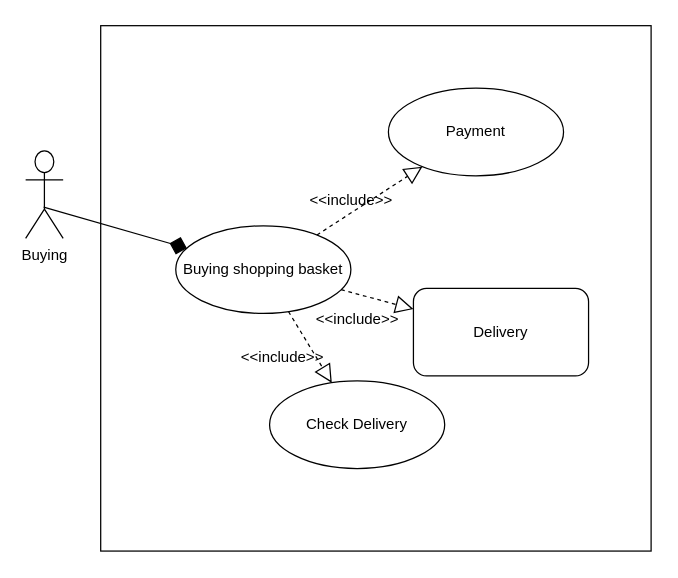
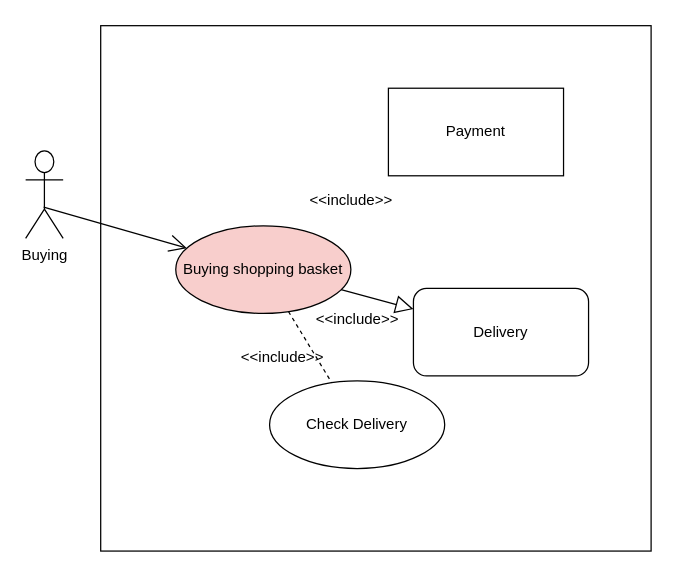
  <mxCell id="0" />
  <mxCell id="1" parent="0" />
  <mxCell id="2" value="" style="rounded=0;whiteSpace=wrap;html=1;" parent="1" vertex="1"><mxGeometry x="80" y="20" width="440" height="420" as="geometry" /></mxCell>
  <mxCell id="3" value="Buying" style="shape=umlActor;verticalLabelPosition=bottom;verticalAlign=top;html=1;" parent="1" vertex="1"><mxGeometry x="20" y="120" width="30" height="70" as="geometry" /></mxCell>
- <mxCell id="4" value="Buying shopping basket" style="ellipse;whiteSpace=wrap;html=1;" parent="1" vertex="1"><mxGeometry x="140" y="180" width="140" height="70" as="geometry" /></mxCell>
- <mxCell id="5" value="Payment" style="ellipse;whiteSpace=wrap;html=1;" parent="1" vertex="1"><mxGeometry x="310" y="70" width="140" height="70" as="geometry" /></mxCell>
+ <mxCell id="4" value="Buying shopping basket" style="ellipse;whiteSpace=wrap;html=1;fillColor=#f8cecc;" parent="1" vertex="1"><mxGeometry x="140" y="180" width="140" height="70" as="geometry" /></mxCell>
+ <mxCell id="5" value="Payment" style="whiteSpace=wrap;html=1;rounded=0;" parent="1" vertex="1"><mxGeometry x="310" y="70" width="140" height="70" as="geometry" /></mxCell>
  <mxCell id="6" value="Delivery" style="whiteSpace=wrap;html=1;rounded=1;" parent="1" vertex="1"><mxGeometry x="330" y="230" width="140" height="70" as="geometry" /></mxCell>
- <mxCell id="7" value="" style="endArrow=diamond;endFill=1;endSize=12;html=1;rounded=0;exitX=0.48;exitY=0.643;exitDx=0;exitDy=0;exitPerimeter=0;" parent="1" source="3" target="4" edge="1"><mxGeometry width="160" relative="1" as="geometry"><mxPoint x="310" y="200" as="sourcePoint" /><mxPoint x="470" y="200" as="targetPoint" /></mxGeometry></mxCell>
- <mxCell id="8" value="" style="endArrow=block;dashed=1;endFill=0;endSize=12;html=1;rounded=0;" parent="1" source="4" target="5" edge="1"><mxGeometry width="160" relative="1" as="geometry"><mxPoint x="310" y="200" as="sourcePoint" /><mxPoint x="470" y="200" as="targetPoint" /></mxGeometry></mxCell>
+ <mxCell id="7" value="" style="endArrow=open;endFill=1;endSize=12;html=1;rounded=0;exitX=0.48;exitY=0.643;exitDx=0;exitDy=0;exitPerimeter=0;" parent="1" source="3" target="4" edge="1"><mxGeometry width="160" relative="1" as="geometry"><mxPoint x="310" y="200" as="sourcePoint" /><mxPoint x="470" y="200" as="targetPoint" /></mxGeometry></mxCell>
  <mxCell id="9" value="&amp;lt;&amp;lt;include&amp;gt;&amp;gt;" style="text;html=1;align=center;verticalAlign=middle;resizable=0;points=[];autosize=1;strokeColor=none;fillColor=none;" parent="1" vertex="1"><mxGeometry x="235" y="145" width="90" height="30" as="geometry" /></mxCell>
- <mxCell id="10" value="" style="endArrow=block;dashed=1;endFill=0;endSize=12;html=1;rounded=0;" parent="1" source="4" target="6" edge="1"><mxGeometry width="160" relative="1" as="geometry"><mxPoint x="262.859" y="197.327" as="sourcePoint" /><mxPoint x="347.199" y="142.695" as="targetPoint" /></mxGeometry></mxCell>
+ <mxCell id="10" value="" style="endArrow=block;dashed=0;endFill=0;endSize=12;html=1;rounded=0;" parent="1" source="4" target="6" edge="1"><mxGeometry width="160" relative="1" as="geometry"><mxPoint x="262.859" y="197.327" as="sourcePoint" /><mxPoint x="347.199" y="142.695" as="targetPoint" /></mxGeometry></mxCell>
  <mxCell id="11" value="&amp;lt;&amp;lt;include&amp;gt;&amp;gt;" style="text;html=1;align=center;verticalAlign=middle;resizable=0;points=[];autosize=1;strokeColor=none;fillColor=none;" parent="1" vertex="1"><mxGeometry x="240" y="240" width="90" height="30" as="geometry" /></mxCell>
  <mxCell id="12" value="Check Delivery" style="ellipse;whiteSpace=wrap;html=1;" vertex="1" parent="1"><mxGeometry x="215" y="304" width="140" height="70" as="geometry" /></mxCell>
  <mxCell id="13" value="&amp;lt;&amp;lt;include&amp;gt;&amp;gt;" style="text;html=1;align=center;verticalAlign=middle;resizable=0;points=[];autosize=1;strokeColor=none;fillColor=none;" vertex="1" parent="1"><mxGeometry x="180" y="270" width="90" height="30" as="geometry" /></mxCell>
- <mxCell id="14" value="" style="endArrow=block;dashed=1;endFill=0;endSize=12;html=1;rounded=0;" edge="1" parent="1" source="4" target="12"><mxGeometry width="160" relative="1" as="geometry"><mxPoint x="282" y="241" as="sourcePoint" /><mxPoint x="348" y="259" as="targetPoint" /></mxGeometry></mxCell>
+ <mxCell id="14" value="" style="endArrow=none;dashed=1;endFill=0;endSize=12;html=1;rounded=0;" edge="1" parent="1" source="4" target="12"><mxGeometry width="160" relative="1" as="geometry"><mxPoint x="282" y="241" as="sourcePoint" /><mxPoint x="348" y="259" as="targetPoint" /></mxGeometry></mxCell>
